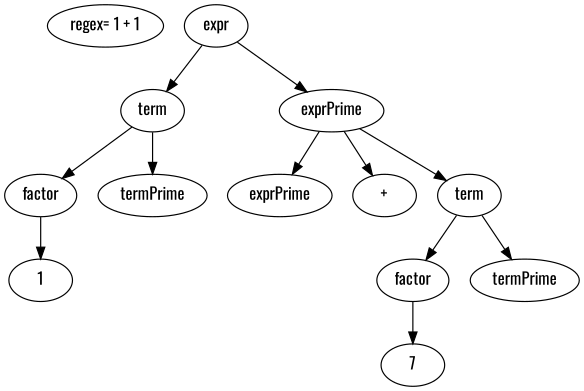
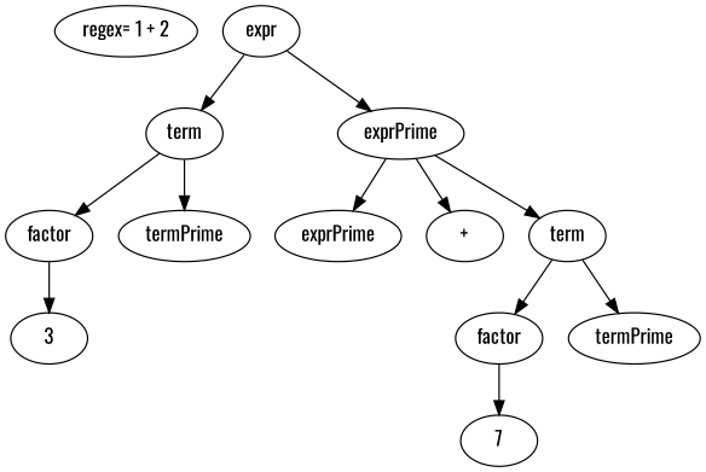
  digraph {
    fontname=Oswald
    node [fontname=Oswald]
    edge [fontname=Oswald]
-   n1 [label="regex= 1 + 1"]
+   n1 [label="regex= 1 + 2"]
    n2 [label=expr]
    n3 [label=term]
    n4 [label=exprPrime]
    n5 [label=factor]
    n6 [label=termPrime]
    n7 [label=exprPrime]
    n8 [label="+"]
    n9 [label=term]
-   n10 [label=1]
+   n10 [label=3]
    n11 [label=factor]
    n12 [label=termPrime]
    n13 [label=7]
    n2 -> n3
    n2 -> n4
    n3 -> n5
    n3 -> n6
    n4 -> n7
    n4 -> n8
    n4 -> n9
    n5 -> n10
    n9 -> n11
    n9 -> n12
    n11 -> n13
  }
